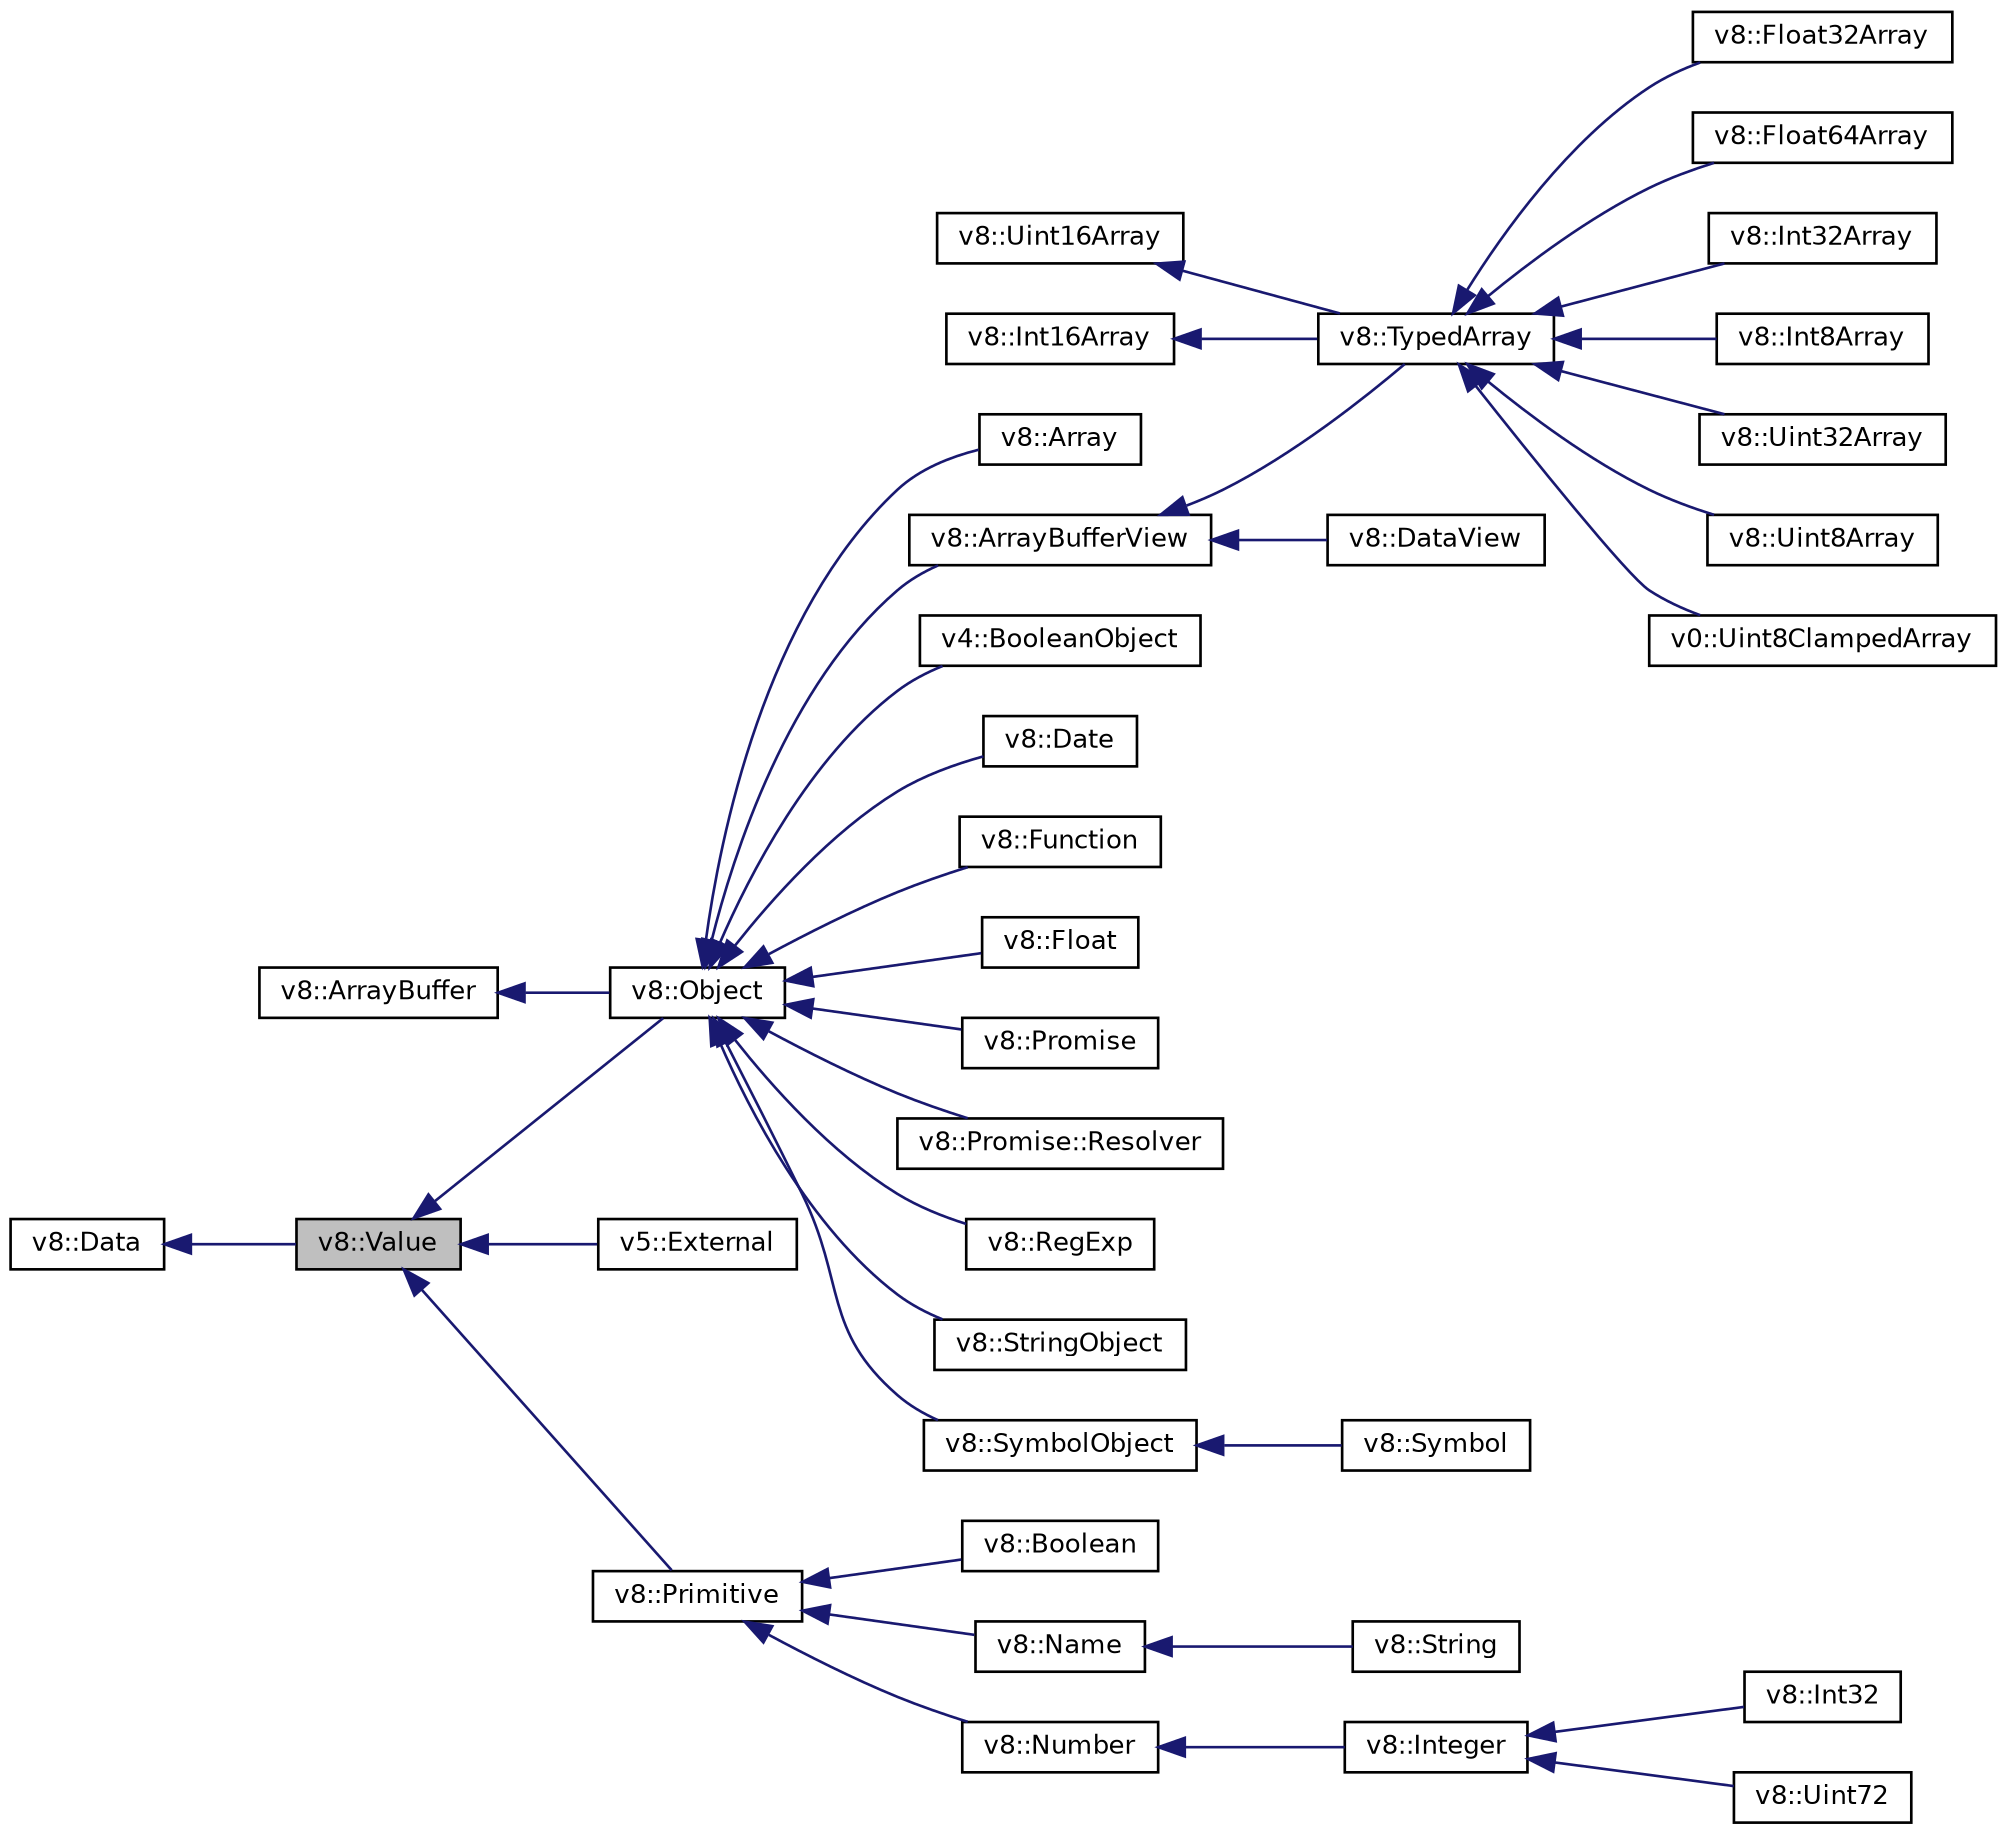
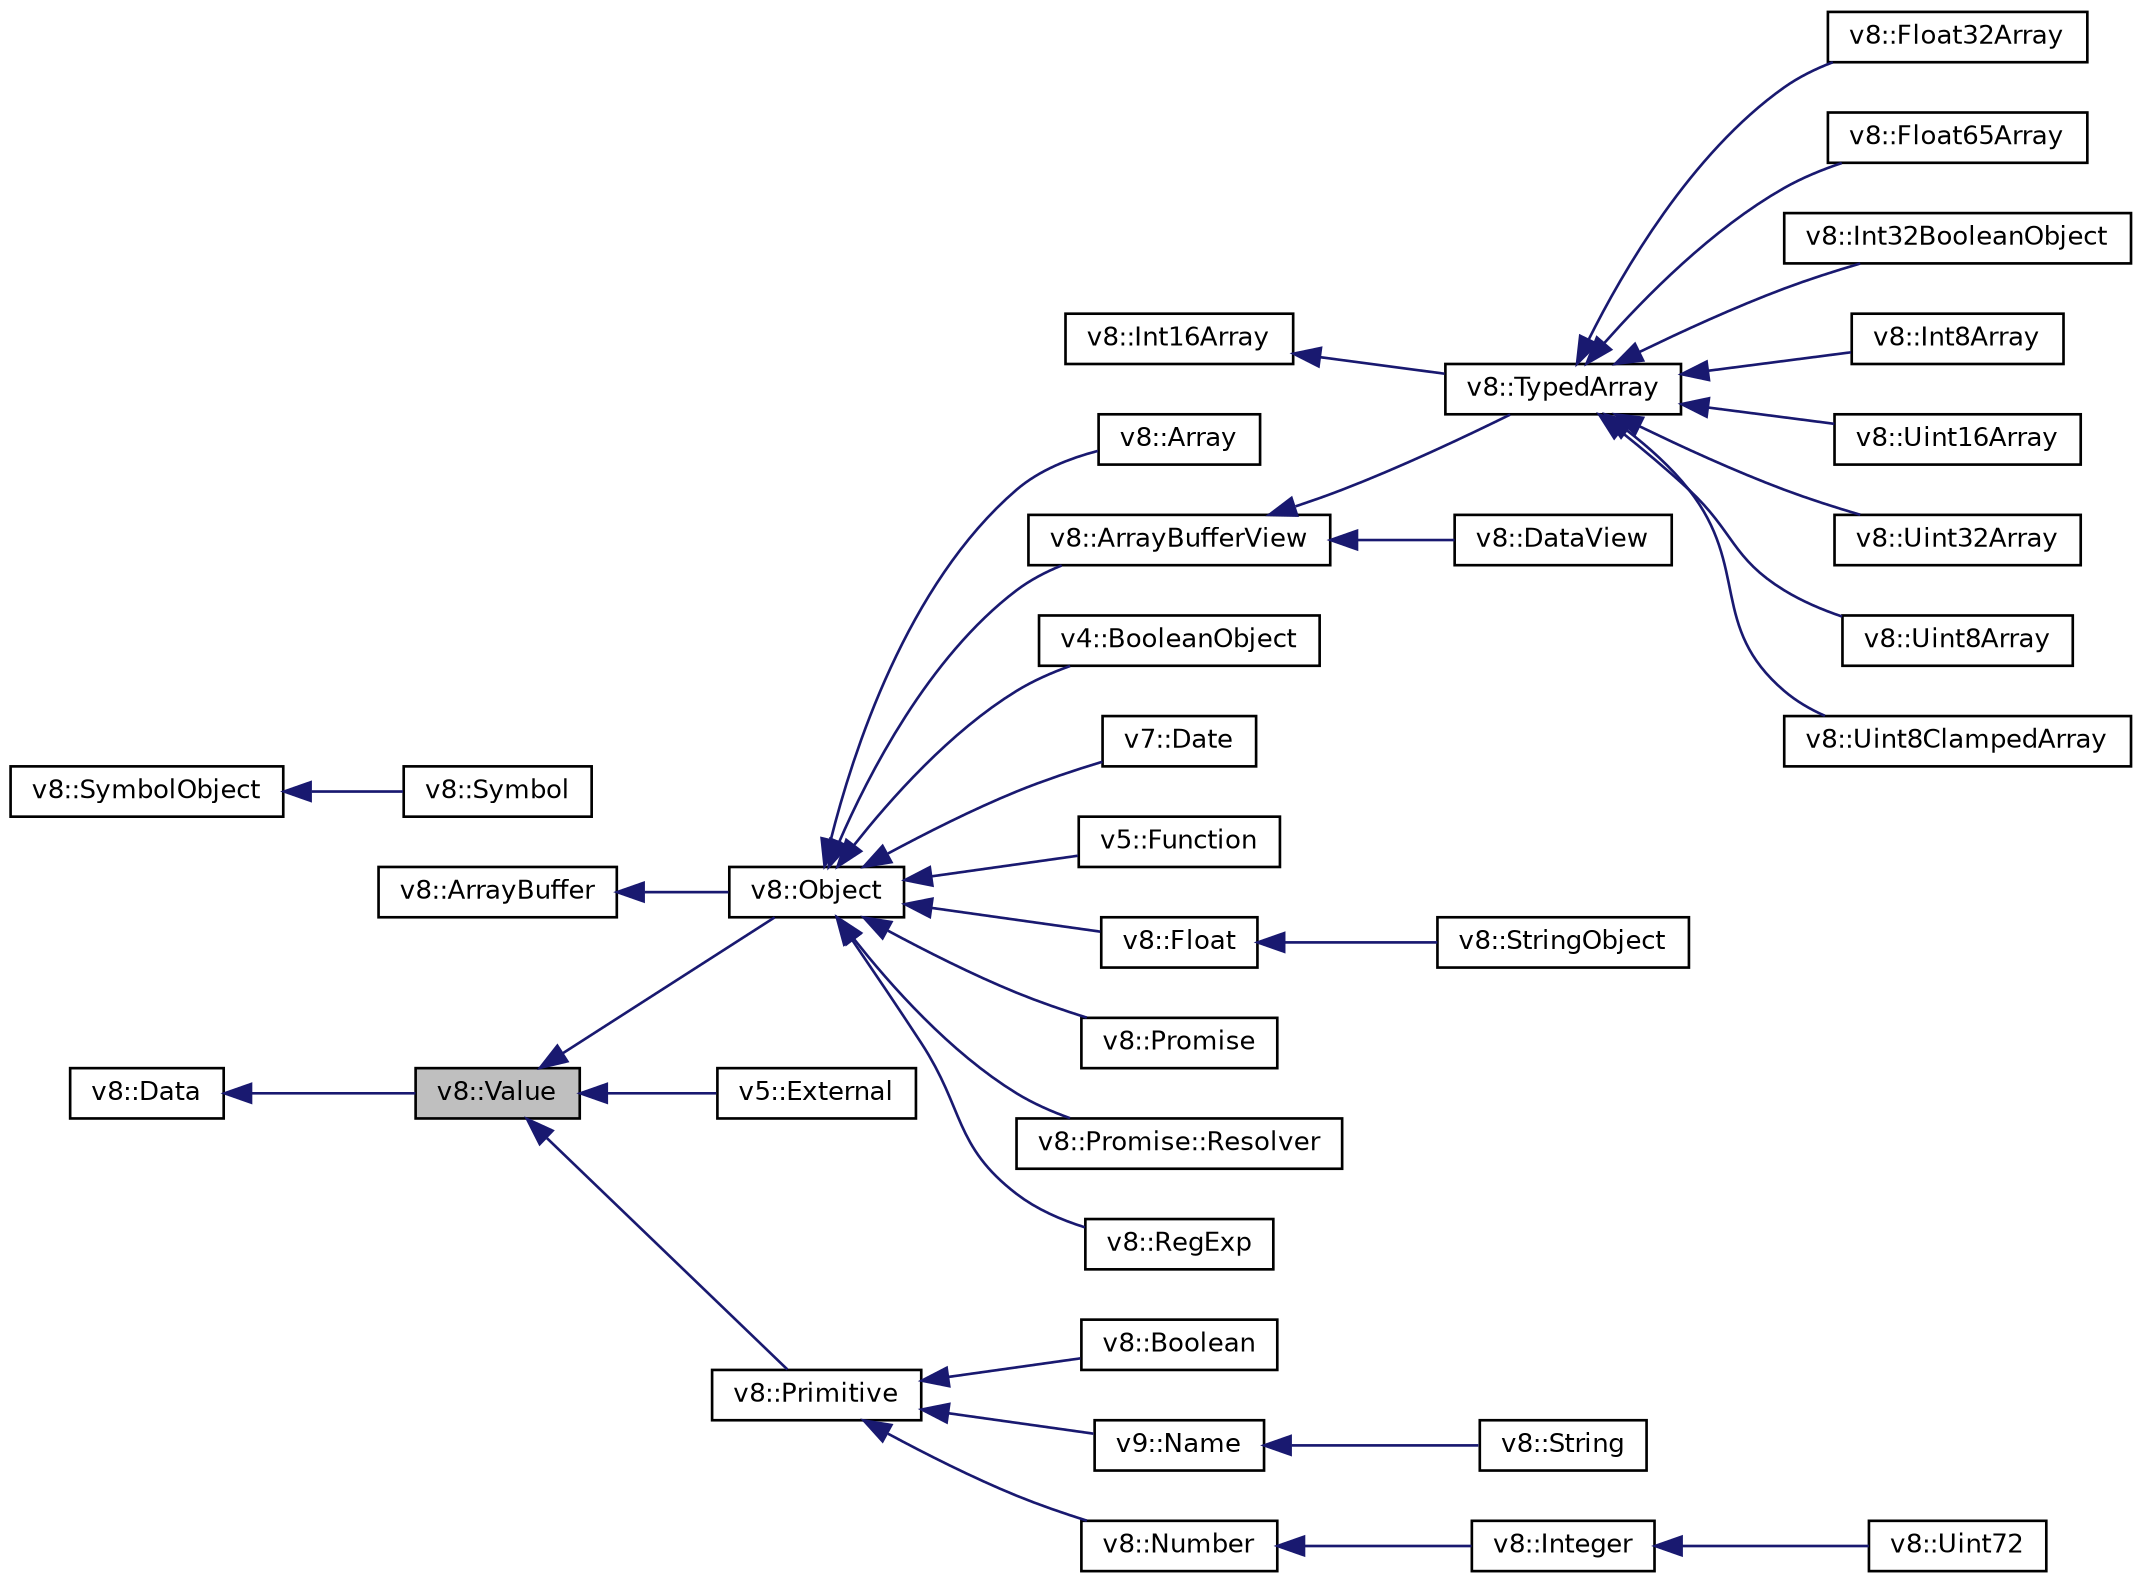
  digraph {
    rankdir=LR
    node [color=black fillcolor=white fontname=Helvetica fontsize=10 shape=record style=filled]
    edge [color=midnightblue dir=back fontname=Helvetica fontsize=10 labelfontname=Helvetica labelfontsize=10 style=solid]
    n1 [fillcolor=grey75 fontcolor=black height=0.2 label="v8::Value" width=0.4]
    n2 [height=0.2 label="v5::External" width=0.4]
    n3 [height=0.2 label="v8::Object" width=0.4]
    n4 [height=0.2 label="v8::Primitive" width=0.4]
    n5 [height=0.2 label="v8::Array" width=0.4]
    n6 [height=0.2 label="v8::ArrayBufferView" width=0.4]
    n7 [height=0.2 label="v4::BooleanObject" width=0.4]
-   n8 [height=0.2 label="v8::Date" width=0.4]
-   n9 [height=0.2 label="v8::Function" width=0.4]
+   n8 [height=0.2 label="v7::Date" width=0.4]
+   n9 [height=0.2 label="v5::Function" width=0.4]
    n10 [height=0.2 label="v8::Float" width=0.4]
    n11 [height=0.2 label="v8::Promise" width=0.4]
    n12 [height=0.2 label="v8::Promise::Resolver" width=0.4]
    n13 [height=0.2 label="v8::RegExp" width=0.4]
    n14 [height=0.2 label="v8::StringObject" width=0.4]
    n15 [height=0.2 label="v8::SymbolObject" width=0.4]
    n16 [height=0.2 label="v8::Boolean" width=0.4]
-   n17 [height=0.2 label="v8::Name" width=0.4]
+   n17 [height=0.2 label="v9::Name" width=0.4]
    n18 [height=0.2 label="v8::Number" width=0.4]
    n19 [height=0.2 label="v8::Data" width=0.4]
    n20 [height=0.2 label="v8::ArrayBuffer" width=0.4]
    n21 [height=0.2 label="v8::DataView" width=0.4]
    n22 [height=0.2 label="v8::TypedArray" width=0.4]
    n23 [height=0.2 label="v8::Symbol" width=0.4]
    n24 [height=0.2 label="v8::Float32Array" width=0.4]
-   n25 [height=0.2 label="v8::Float64Array" width=0.4]
-   n26 [height=0.2 label="v8::Int32Array" width=0.4]
+   n25 [height=0.2 label="v8::Float65Array" width=0.4]
+   n26 [height=0.2 label="v8::Int32BooleanObject" width=0.4]
    n27 [height=0.2 label="v8::Int8Array" width=0.4]
    n28 [height=0.2 label="v8::Uint16Array" width=0.4]
    n29 [height=0.2 label="v8::Uint32Array" width=0.4]
    n30 [height=0.2 label="v8::Uint8Array" width=0.4]
-   n31 [height=0.2 label="v0::Uint8ClampedArray" width=0.4]
+   n31 [height=0.2 label="v8::Uint8ClampedArray" width=0.4]
    n32 [height=0.2 label="v8::Int16Array" width=0.4]
    n33 [height=0.2 label="v8::String" width=0.4]
    n34 [height=0.2 label="v8::Integer" width=0.4]
-   n35 [height=0.2 label="v8::Int32" width=0.4]
    n36 [height=0.2 label="v8::Uint72" width=0.4]
    n1 -> n2
    n1 -> n3
    n1 -> n4
    n3 -> n5
    n3 -> n6
    n3 -> n7
    n3 -> n8
    n3 -> n9
    n3 -> n10
    n3 -> n11
    n3 -> n12
    n3 -> n13
-   n3 -> n14
-   n3 -> n15
+   n10 -> n14
    n4 -> n16
    n4 -> n17
    n4 -> n18
    n6 -> n21
    n6 -> n22
    n15 -> n23
    n17 -> n33
    n18 -> n34
    n19 -> n1
    n20 -> n3
    n22 -> n24
    n22 -> n25
    n22 -> n26
    n22 -> n27
-   n28 -> n22
+   n22 -> n28
    n22 -> n29
    n22 -> n30
    n22 -> n31
    n32 -> n22
-   n34 -> n35
    n34 -> n36
  }
